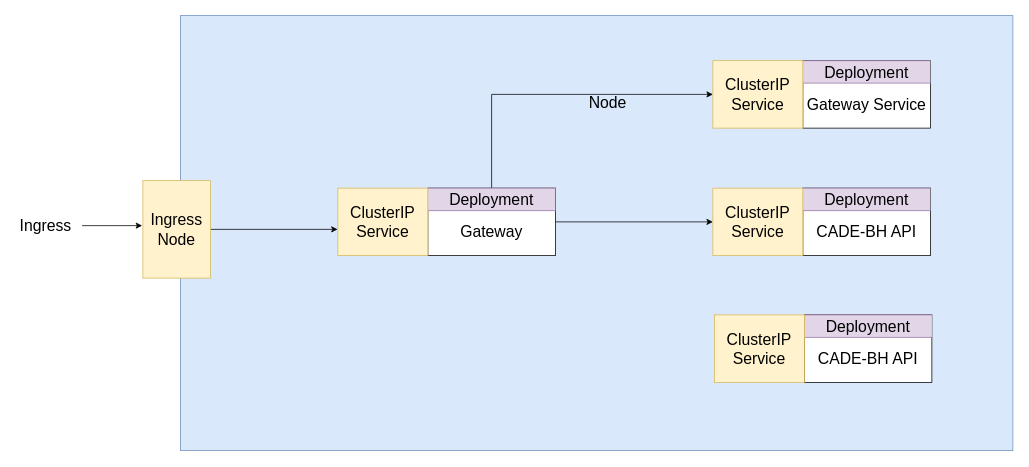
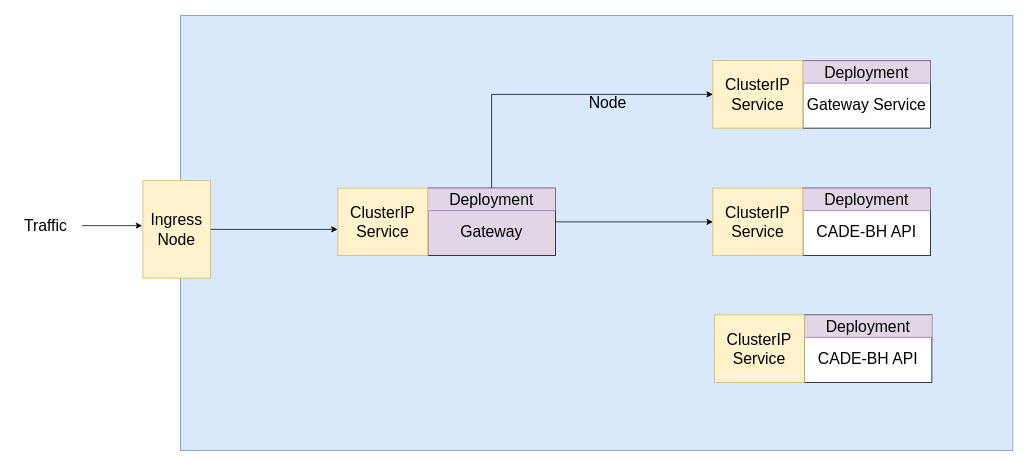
  <mxCell id="0" />
  <mxCell id="1" parent="0" />
  <mxCell id="2" value="" style="rounded=0;whiteSpace=wrap;html=1;fillColor=#dae8fc;strokeColor=#6c8ebf;" vertex="1" parent="1"><mxGeometry x="240" y="20" width="1110" height="580" as="geometry" /></mxCell>
  <mxCell id="3" style="edgeStyle=orthogonalEdgeStyle;rounded=0;orthogonalLoop=1;jettySize=auto;html=1;exitX=1;exitY=0.5;exitDx=0;exitDy=0;entryX=0;entryY=0.5;entryDx=0;entryDy=0;fontSize=21;" edge="1" parent="1" source="4" target="13"><mxGeometry relative="1" as="geometry" /></mxCell>
- <mxCell id="4" value="&lt;br&gt;Gateway" style="rounded=0;whiteSpace=wrap;html=1;fontSize=21;" vertex="1" parent="1"><mxGeometry x="570" y="250" width="170" height="90" as="geometry" /></mxCell>
+ <mxCell id="4" value="&lt;br&gt;Gateway" style="rounded=0;whiteSpace=wrap;html=1;fontSize=21;fillColor=#e1d5e7;" vertex="1" parent="1"><mxGeometry x="570" y="250" width="170" height="90" as="geometry" /></mxCell>
  <mxCell id="5" value="Node" style="text;html=1;strokeColor=none;fillColor=none;align=center;verticalAlign=middle;whiteSpace=wrap;rounded=0;fontSize=21;" vertex="1" parent="1"><mxGeometry x="780" y="120" width="60" height="30" as="geometry" /></mxCell>
  <mxCell id="6" style="edgeStyle=orthogonalEdgeStyle;rounded=0;orthogonalLoop=1;jettySize=auto;html=1;exitX=1;exitY=0.5;exitDx=0;exitDy=0;entryX=-0.003;entryY=0.611;entryDx=0;entryDy=0;entryPerimeter=0;fontSize=21;" edge="1" parent="1" source="7" target="10"><mxGeometry relative="1" as="geometry" /></mxCell>
  <mxCell id="7" value="Ingress Node" style="rounded=0;whiteSpace=wrap;html=1;fontSize=21;fillColor=#fff2cc;strokeColor=#d6b656;" vertex="1" parent="1"><mxGeometry x="190" y="240" width="90" height="130" as="geometry" /></mxCell>
  <mxCell id="8" style="edgeStyle=orthogonalEdgeStyle;rounded=0;orthogonalLoop=1;jettySize=auto;html=1;exitX=0.5;exitY=0;exitDx=0;exitDy=0;entryX=0;entryY=0.5;entryDx=0;entryDy=0;fontSize=21;" edge="1" parent="1" source="9" target="18"><mxGeometry relative="1" as="geometry" /></mxCell>
  <mxCell id="9" value="Deployment" style="shape=partialRectangle;whiteSpace=wrap;html=1;left=0;right=0;fillColor=#e1d5e7;fontSize=21;strokeColor=#9673a6;" vertex="1" parent="1"><mxGeometry x="570" y="250" width="170" height="30" as="geometry" /></mxCell>
  <mxCell id="10" value="ClusterIP Service" style="rounded=0;whiteSpace=wrap;html=1;fontSize=21;fillColor=#fff2cc;strokeColor=#d6b656;" vertex="1" parent="1"><mxGeometry x="450" y="250" width="120" height="90" as="geometry" /></mxCell>
  <mxCell id="11" value="&lt;br&gt;CADE-BH API" style="rounded=0;whiteSpace=wrap;html=1;fontSize=21;" vertex="1" parent="1"><mxGeometry x="1070" y="250" width="170" height="90" as="geometry" /></mxCell>
  <mxCell id="12" value="Deployment" style="shape=partialRectangle;whiteSpace=wrap;html=1;left=0;right=0;fillColor=#e1d5e7;fontSize=21;strokeColor=#9673a6;" vertex="1" parent="1"><mxGeometry x="1070" y="250" width="170" height="30" as="geometry" /></mxCell>
  <mxCell id="13" value="ClusterIP Service" style="rounded=0;whiteSpace=wrap;html=1;fontSize=21;fillColor=#fff2cc;strokeColor=#d6b656;" vertex="1" parent="1"><mxGeometry x="950" y="250" width="120" height="90" as="geometry" /></mxCell>
  <mxCell id="14" value="" style="endArrow=classic;html=1;rounded=0;fontSize=21;" edge="1" parent="1"><mxGeometry width="50" height="50" relative="1" as="geometry"><mxPoint x="109" y="300" as="sourcePoint" /><mxPoint x="189" y="300" as="targetPoint" /></mxGeometry></mxCell>
- <mxCell id="15" value="Ingress" style="text;html=1;align=center;verticalAlign=middle;resizable=0;points=[];autosize=1;strokeColor=none;fillColor=none;fontSize=21;" vertex="1" parent="1"><mxGeometry x="20" y="280" width="80" height="40" as="geometry" /></mxCell>
+ <mxCell id="15" value="Traffic" style="text;html=1;align=center;verticalAlign=middle;resizable=0;points=[];autosize=1;strokeColor=none;fillColor=none;fontSize=21;" vertex="1" parent="1"><mxGeometry x="20" y="280" width="80" height="40" as="geometry" /></mxCell>
  <mxCell id="16" value="&lt;br&gt;Gateway Service" style="rounded=0;whiteSpace=wrap;html=1;fontSize=21;" vertex="1" parent="1"><mxGeometry x="1070" y="80" width="170" height="90" as="geometry" /></mxCell>
  <mxCell id="17" value="Deployment" style="shape=partialRectangle;whiteSpace=wrap;html=1;left=0;right=0;fillColor=#e1d5e7;fontSize=21;strokeColor=#9673a6;" vertex="1" parent="1"><mxGeometry x="1070" y="80" width="170" height="30" as="geometry" /></mxCell>
  <mxCell id="18" value="ClusterIP Service" style="rounded=0;whiteSpace=wrap;html=1;fontSize=21;fillColor=#fff2cc;strokeColor=#d6b656;" vertex="1" parent="1"><mxGeometry x="950" y="80" width="120" height="90" as="geometry" /></mxCell>
  <mxCell id="19" value="&lt;br&gt;CADE-BH API" style="rounded=0;whiteSpace=wrap;html=1;fontSize=21;" vertex="1" parent="1"><mxGeometry x="1072" y="419" width="170" height="90" as="geometry" /></mxCell>
  <mxCell id="20" value="Deployment" style="shape=partialRectangle;whiteSpace=wrap;html=1;left=0;right=0;fillColor=#e1d5e7;fontSize=21;strokeColor=#9673a6;" vertex="1" parent="1"><mxGeometry x="1072" y="419" width="170" height="30" as="geometry" /></mxCell>
  <mxCell id="21" value="ClusterIP Service" style="rounded=0;whiteSpace=wrap;html=1;fontSize=21;fillColor=#fff2cc;strokeColor=#d6b656;" vertex="1" parent="1"><mxGeometry x="952" y="419" width="120" height="90" as="geometry" /></mxCell>
